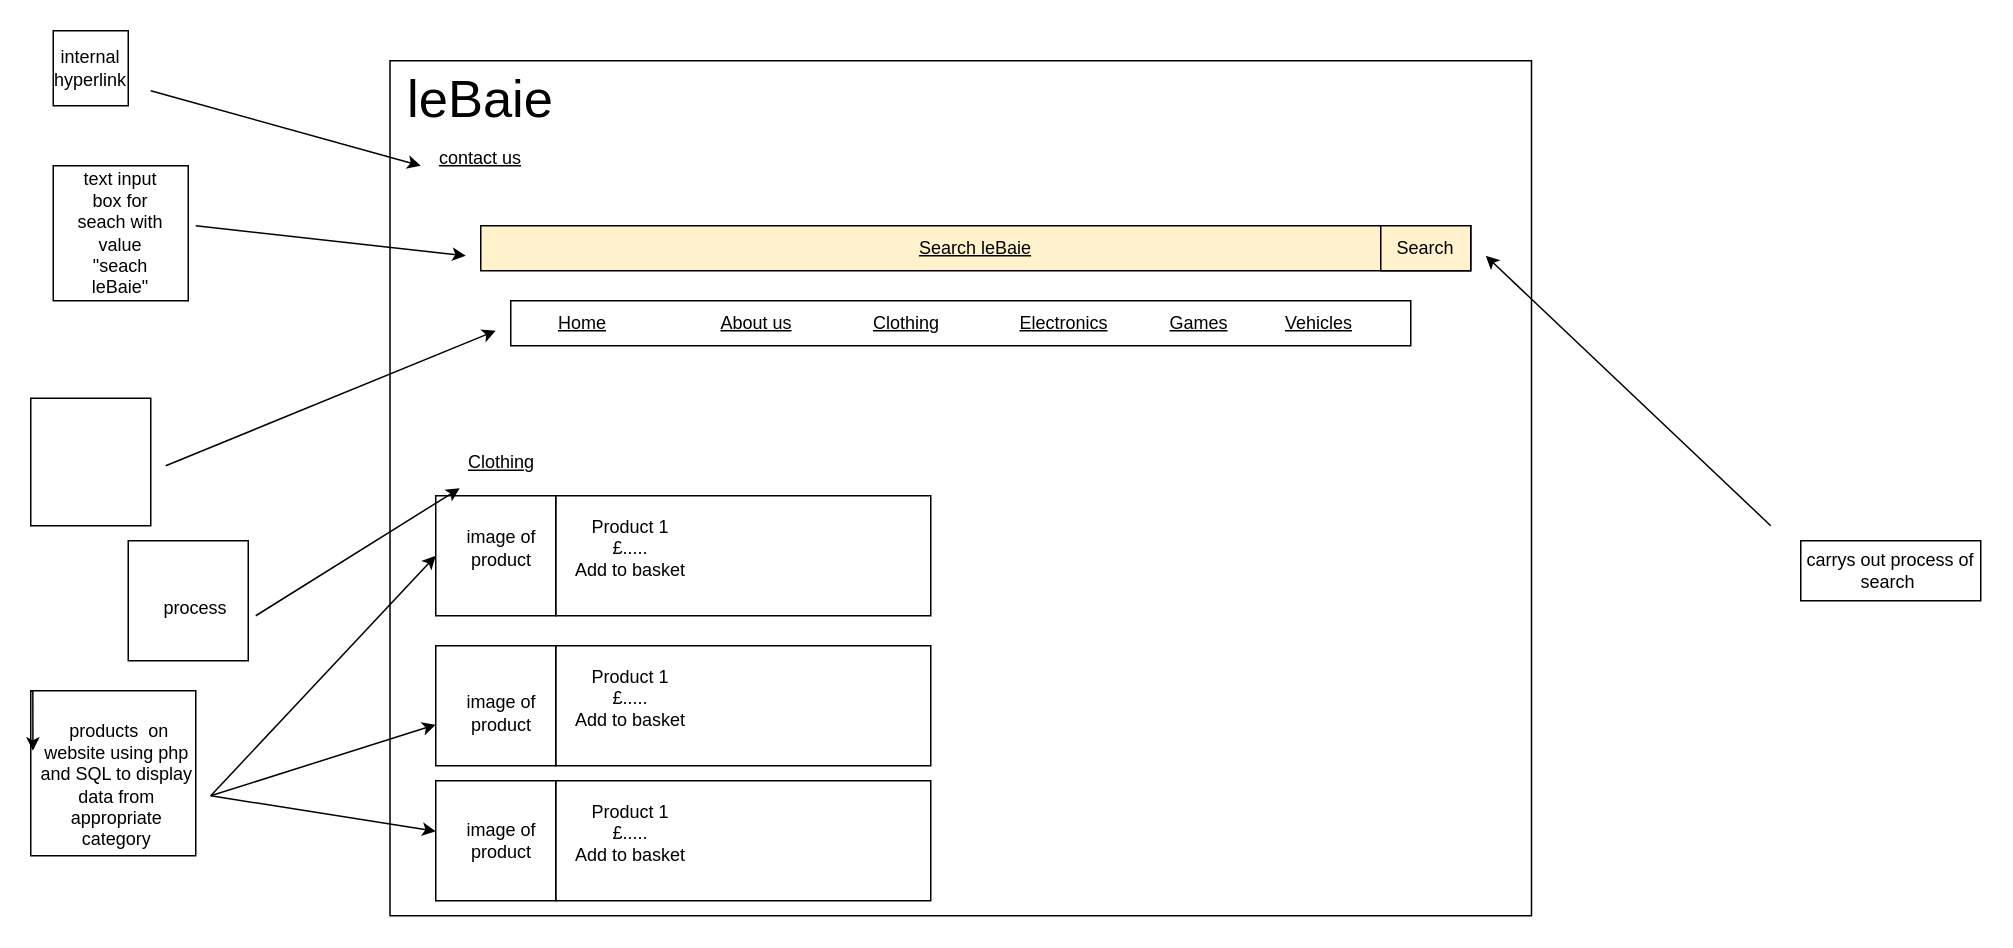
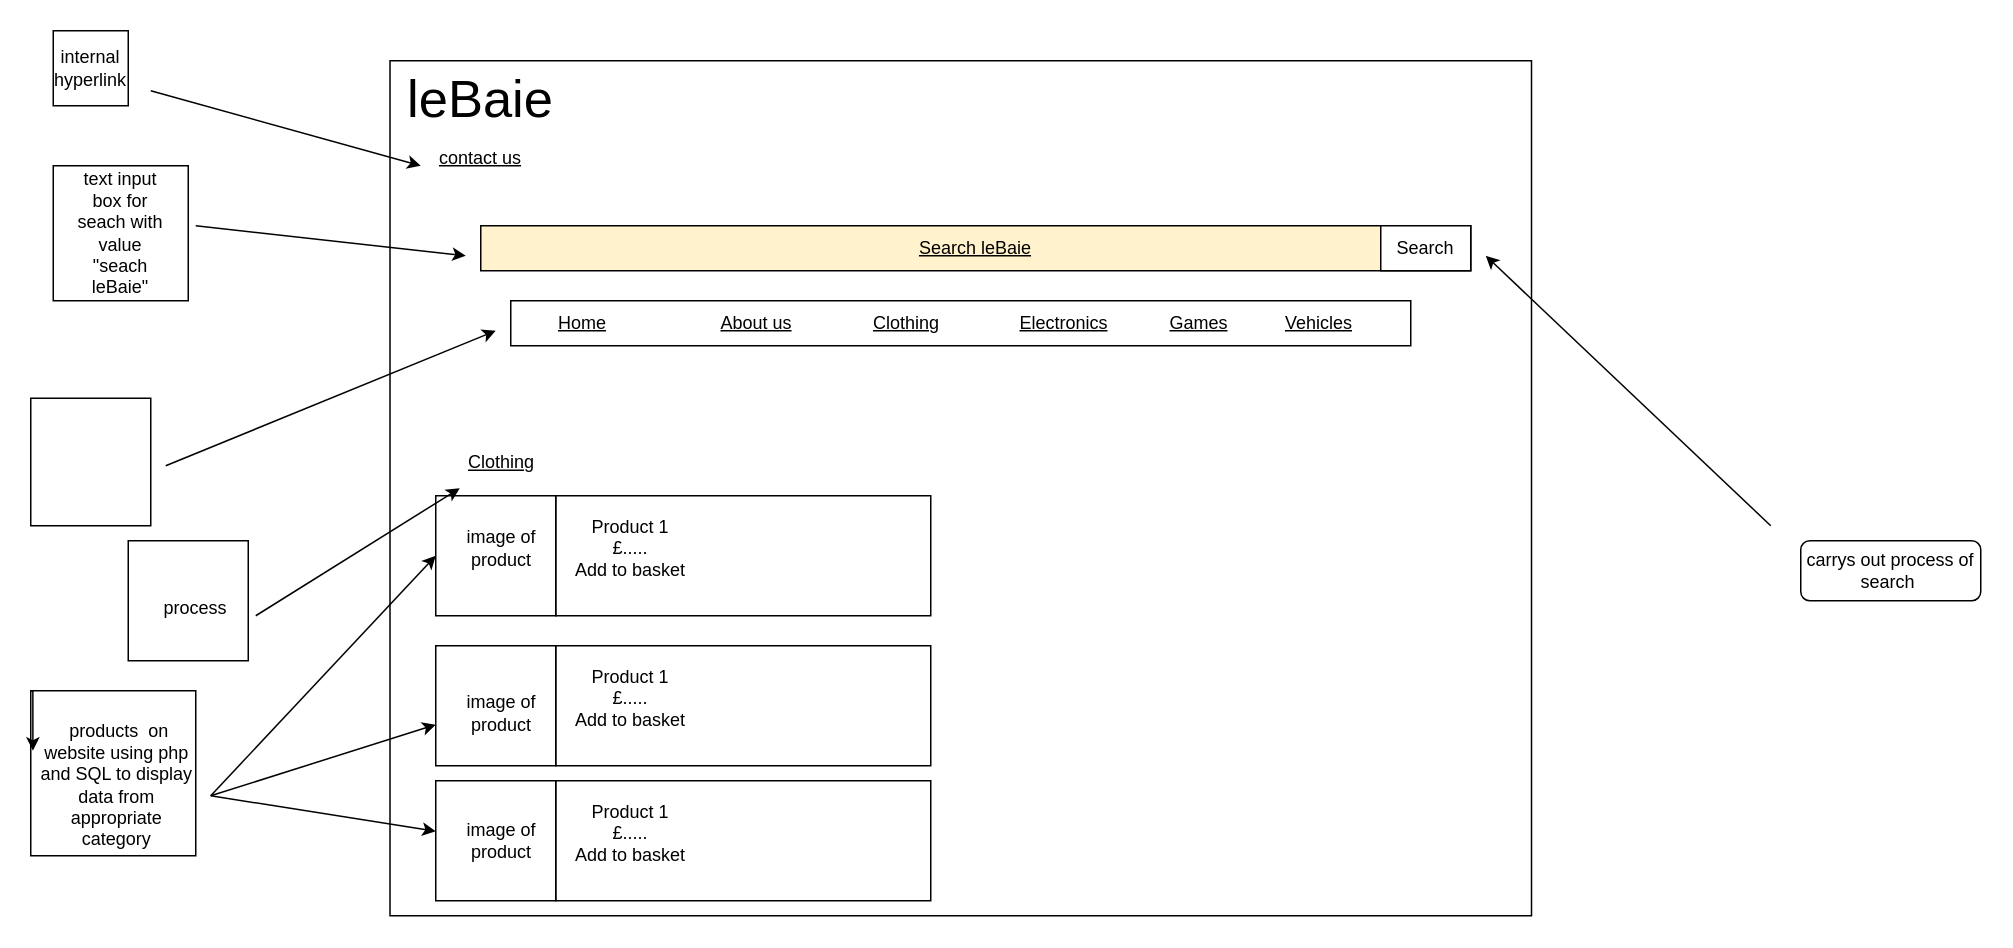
  <mxCell id="0" />
  <mxCell id="1" parent="0" />
  <mxCell id="2" value="" style="rounded=0;whiteSpace=wrap;html=1;fillColor=none;fontStyle=4" vertex="1" parent="1"><mxGeometry x="259.5" y="40" width="761" height="570" as="geometry" /></mxCell>
  <mxCell id="3" value="" style="rounded=0;whiteSpace=wrap;html=1;" vertex="1" parent="1"><mxGeometry x="370" y="330" width="250" height="80" as="geometry" /></mxCell>
  <mxCell id="4" value="" style="rounded=0;whiteSpace=wrap;html=1;fillColor=none;" vertex="1" parent="1"><mxGeometry x="20" y="265" width="80" height="85" as="geometry" /></mxCell>
  <mxCell id="5" value="" style="whiteSpace=wrap;html=1;aspect=fixed;fillColor=none;" vertex="1" parent="1"><mxGeometry x="20" y="460" width="110" height="110" as="geometry" /></mxCell>
  <mxCell id="6" value="" style="rounded=0;whiteSpace=wrap;html=1;fillColor=none;" vertex="1" parent="1"><mxGeometry x="340" y="200" width="600" height="30" as="geometry" /></mxCell>
  <mxCell id="7" value="" style="whiteSpace=wrap;html=1;aspect=fixed;fillColor=none;" vertex="1" parent="1"><mxGeometry x="35" y="20" width="50" height="50" as="geometry" /></mxCell>
  <mxCell id="8" value="" style="whiteSpace=wrap;html=1;aspect=fixed;fillColor=none;" vertex="1" parent="1"><mxGeometry x="35" y="110" width="90" height="90" as="geometry" /></mxCell>
  <mxCell id="9" value="" style="endArrow=none;html=1;rounded=0;" edge="1" parent="1"><mxGeometry width="50" height="50" relative="1" as="geometry"><mxPoint x="390" y="545" as="sourcePoint" /><mxPoint x="390" y="545" as="targetPoint" /></mxGeometry></mxCell>
  <mxCell id="10" value="Search leBaie" style="rounded=0;whiteSpace=wrap;html=1;fontStyle=4;fillColor=#fff2cc;" vertex="1" parent="1"><mxGeometry x="320" y="150" width="660" height="30" as="geometry" /></mxCell>
  <mxCell id="11" value="&lt;font style=&quot;font-size: 35px;&quot;&gt;leBaie&lt;/font&gt;" style="text;html=1;strokeColor=none;fillColor=none;align=center;verticalAlign=middle;whiteSpace=wrap;rounded=0;fontStyle=0" vertex="1" parent="1"><mxGeometry x="290" y="60" width="60" height="10" as="geometry" /></mxCell>
  <mxCell id="12" value="&lt;span&gt;Home &lt;/span&gt;" style="text;html=1;strokeColor=none;fillColor=none;align=center;verticalAlign=middle;whiteSpace=wrap;rounded=0;fontStyle=4" vertex="1" parent="1"><mxGeometry x="358" y="200" width="60" height="30" as="geometry" /></mxCell>
  <mxCell id="13" value="Electronics " style="text;html=1;strokeColor=none;fillColor=none;align=center;verticalAlign=middle;whiteSpace=wrap;rounded=0;fontStyle=4" vertex="1" parent="1"><mxGeometry x="679" y="200" width="60" height="30" as="geometry" /></mxCell>
  <mxCell id="14" value="Clothing" style="text;html=1;strokeColor=none;fillColor=none;align=center;verticalAlign=middle;whiteSpace=wrap;rounded=0;fontStyle=4" vertex="1" parent="1"><mxGeometry x="574" y="200" width="60" height="30" as="geometry" /></mxCell>
  <mxCell id="15" value="Vehicles" style="text;html=1;strokeColor=none;fillColor=none;align=center;verticalAlign=middle;whiteSpace=wrap;rounded=0;fontStyle=4" vertex="1" parent="1"><mxGeometry x="849" y="200" width="60" height="30" as="geometry" /></mxCell>
  <mxCell id="16" value="About us" style="text;html=1;strokeColor=none;fillColor=none;align=center;verticalAlign=middle;whiteSpace=wrap;rounded=0;fontStyle=4" vertex="1" parent="1"><mxGeometry x="474" y="200" width="60" height="30" as="geometry" /></mxCell>
  <mxCell id="17" value="Games" style="text;html=1;strokeColor=none;fillColor=none;align=center;verticalAlign=middle;whiteSpace=wrap;rounded=0;fontStyle=4" vertex="1" parent="1"><mxGeometry x="769" y="200" width="60" height="30" as="geometry" /></mxCell>
  <mxCell id="18" value="&lt;span&gt;contact us&lt;br&gt;&lt;/span&gt;" style="text;html=1;strokeColor=none;fillColor=none;align=center;verticalAlign=middle;whiteSpace=wrap;rounded=0;fontStyle=4" vertex="1" parent="1"><mxGeometry x="290" y="90" width="60" height="30" as="geometry" /></mxCell>
  <mxCell id="19" value="&lt;u&gt;Clothing&lt;/u&gt;" style="text;html=1;strokeColor=none;fillColor=none;align=center;verticalAlign=middle;whiteSpace=wrap;rounded=0;" vertex="1" parent="1"><mxGeometry x="194" y="290" width="280" height="35" as="geometry" /></mxCell>
  <mxCell id="20" value="" style="whiteSpace=wrap;html=1;aspect=fixed;" vertex="1" parent="1"><mxGeometry x="290" y="330" width="80" height="80" as="geometry" /></mxCell>
  <mxCell id="21" value="Product 1&lt;br&gt;£.....&lt;br&gt;Add to basket" style="text;html=1;strokeColor=none;fillColor=none;align=center;verticalAlign=middle;whiteSpace=wrap;rounded=0;" vertex="1" parent="1"><mxGeometry x="370" y="350" width="100" height="30" as="geometry" /></mxCell>
  <mxCell id="22" value="&amp;nbsp;products&amp;nbsp; on website using php and SQL to display data from appropriate category" style="text;html=1;strokeColor=none;fillColor=none;align=center;verticalAlign=middle;whiteSpace=wrap;rounded=0;" vertex="1" parent="1"><mxGeometry x="25" y="460" width="105" height="125" as="geometry" /></mxCell>
  <mxCell id="23" value="internal hyperlink " style="text;html=1;fillColor=none;align=center;verticalAlign=middle;whiteSpace=wrap;rounded=0;" vertex="1" parent="1"><mxGeometry x="30" y="30" width="60" height="30" as="geometry" /></mxCell>
  <mxCell id="24" value="" style="endArrow=classic;html=1;rounded=0;" edge="1" parent="1"><mxGeometry width="50" height="50" relative="1" as="geometry"><mxPoint x="110" y="310" as="sourcePoint" /><mxPoint x="330" y="220" as="targetPoint" /></mxGeometry></mxCell>
  <mxCell id="25" value="" style="endArrow=classic;html=1;rounded=0;" edge="1" parent="1"><mxGeometry width="50" height="50" relative="1" as="geometry"><mxPoint x="140" y="530" as="sourcePoint" /><mxPoint x="290" y="482.632" as="targetPoint" /></mxGeometry></mxCell>
  <mxCell id="26" value="" style="endArrow=classic;html=1;rounded=0;" edge="1" parent="1"><mxGeometry width="50" height="50" relative="1" as="geometry"><mxPoint x="100" y="60" as="sourcePoint" /><mxPoint x="280" y="110" as="targetPoint" /></mxGeometry></mxCell>
  <mxCell id="27" value="" style="endArrow=classic;html=1;rounded=0;" edge="1" parent="1"><mxGeometry width="50" height="50" relative="1" as="geometry"><mxPoint x="140" y="530" as="sourcePoint" /><mxPoint x="290" y="553.684" as="targetPoint" /></mxGeometry></mxCell>
  <mxCell id="28" value="" style="endArrow=classic;html=1;rounded=0;entryX=0;entryY=0.5;entryDx=0;entryDy=0;" edge="1" parent="1" target="20"><mxGeometry width="50" height="50" relative="1" as="geometry"><mxPoint x="140" y="530" as="sourcePoint" /><mxPoint x="590" y="430" as="targetPoint" /></mxGeometry></mxCell>
  <mxCell id="29" value="" style="endArrow=classic;html=1;rounded=0;" edge="1" parent="1"><mxGeometry width="50" height="50" relative="1" as="geometry"><mxPoint x="130" y="150" as="sourcePoint" /><mxPoint x="310" y="170" as="targetPoint" /></mxGeometry></mxCell>
  <mxCell id="30" value="text input box for seach with value &quot;seach leBaie&quot; " style="text;html=1;strokeColor=none;fillColor=none;align=center;verticalAlign=middle;whiteSpace=wrap;rounded=0;" vertex="1" parent="1"><mxGeometry x="50" y="140" width="60" height="30" as="geometry" /></mxCell>
- <mxCell id="31" value="Search" style="rounded=0;whiteSpace=wrap;html=1;fillColor=#fff2cc;" vertex="1" parent="1"><mxGeometry x="920" y="150" width="60" height="30" as="geometry" /></mxCell>
+ <mxCell id="31" value="Search" style="rounded=0;whiteSpace=wrap;html=1;" vertex="1" parent="1"><mxGeometry x="920" y="150" width="60" height="30" as="geometry" /></mxCell>
  <mxCell id="32" value="" style="endArrow=classic;html=1;rounded=0;" edge="1" parent="1"><mxGeometry width="50" height="50" relative="1" as="geometry"><mxPoint x="1180" y="350" as="sourcePoint" /><mxPoint x="990" y="170" as="targetPoint" /></mxGeometry></mxCell>
- <mxCell id="33" value="carrys out process of search&amp;nbsp;" style="rounded=0;whiteSpace=wrap;html=1;fillColor=none;" vertex="1" parent="1"><mxGeometry x="1200" y="360" width="120" height="40" as="geometry" /></mxCell>
+ <mxCell id="33" value="carrys out process of search&amp;nbsp;" style="whiteSpace=wrap;html=1;fillColor=none;rounded=1;" vertex="1" parent="1"><mxGeometry x="1200" y="360" width="120" height="40" as="geometry" /></mxCell>
  <mxCell id="34" value="" style="endArrow=none;html=1;rounded=0;" edge="1" parent="1"><mxGeometry width="50" height="50" relative="1" as="geometry"><mxPoint x="1300" y="510" as="sourcePoint" /><mxPoint x="1300" y="510" as="targetPoint" /></mxGeometry></mxCell>
  <mxCell id="35" style="edgeStyle=orthogonalEdgeStyle;rounded=0;orthogonalLoop=1;jettySize=auto;html=1;exitX=0;exitY=0;exitDx=0;exitDy=0;entryX=0.013;entryY=0.363;entryDx=0;entryDy=0;entryPerimeter=0;" edge="1" parent="1" source="5" target="5"><mxGeometry relative="1" as="geometry" /></mxCell>
  <mxCell id="36" value="" style="rounded=0;whiteSpace=wrap;html=1;" vertex="1" parent="1"><mxGeometry x="370" y="430" width="250" height="80" as="geometry" /></mxCell>
  <mxCell id="37" value="" style="whiteSpace=wrap;html=1;aspect=fixed;" vertex="1" parent="1"><mxGeometry x="290" y="430" width="80" height="80" as="geometry" /></mxCell>
  <mxCell id="38" value="Product 1&lt;br&gt;£.....&lt;br&gt;Add to basket" style="text;html=1;strokeColor=none;fillColor=none;align=center;verticalAlign=middle;whiteSpace=wrap;rounded=0;" vertex="1" parent="1"><mxGeometry x="370" y="450" width="100" height="30" as="geometry" /></mxCell>
  <mxCell id="39" value="" style="rounded=0;whiteSpace=wrap;html=1;" vertex="1" parent="1"><mxGeometry x="370" y="520" width="250" height="80" as="geometry" /></mxCell>
  <mxCell id="40" value="" style="whiteSpace=wrap;html=1;aspect=fixed;" vertex="1" parent="1"><mxGeometry x="290" y="520" width="80" height="80" as="geometry" /></mxCell>
  <mxCell id="41" value="Product 1&lt;br&gt;£.....&lt;br&gt;Add to basket" style="text;html=1;strokeColor=none;fillColor=none;align=center;verticalAlign=middle;whiteSpace=wrap;rounded=0;" vertex="1" parent="1"><mxGeometry x="370" y="540" width="100" height="30" as="geometry" /></mxCell>
  <mxCell id="42" value="image of product" style="text;html=1;strokeColor=none;fillColor=none;align=center;verticalAlign=middle;whiteSpace=wrap;rounded=0;" vertex="1" parent="1"><mxGeometry x="304" y="350" width="60" height="30" as="geometry" /></mxCell>
  <mxCell id="43" value="image of product" style="text;html=1;strokeColor=none;fillColor=none;align=center;verticalAlign=middle;whiteSpace=wrap;rounded=0;" vertex="1" parent="1"><mxGeometry x="304" y="460" width="60" height="30" as="geometry" /></mxCell>
  <mxCell id="44" value="image of product" style="text;html=1;strokeColor=none;fillColor=none;align=center;verticalAlign=middle;whiteSpace=wrap;rounded=0;" vertex="1" parent="1"><mxGeometry x="304" y="545" width="60" height="30" as="geometry" /></mxCell>
  <mxCell id="45" value="" style="whiteSpace=wrap;html=1;aspect=fixed;" vertex="1" parent="1"><mxGeometry x="85" y="360" width="80" height="80" as="geometry" /></mxCell>
  <mxCell id="46" value="process" style="text;html=1;strokeColor=none;fillColor=none;align=center;verticalAlign=middle;whiteSpace=wrap;rounded=0;" vertex="1" parent="1"><mxGeometry x="100" y="390" width="60" height="30" as="geometry" /></mxCell>
  <mxCell id="47" value="" style="endArrow=classic;html=1;rounded=0;" edge="1" parent="1" target="19"><mxGeometry width="50" height="50" relative="1" as="geometry"><mxPoint x="170" y="410" as="sourcePoint" /><mxPoint x="220" y="360" as="targetPoint" /></mxGeometry></mxCell>
